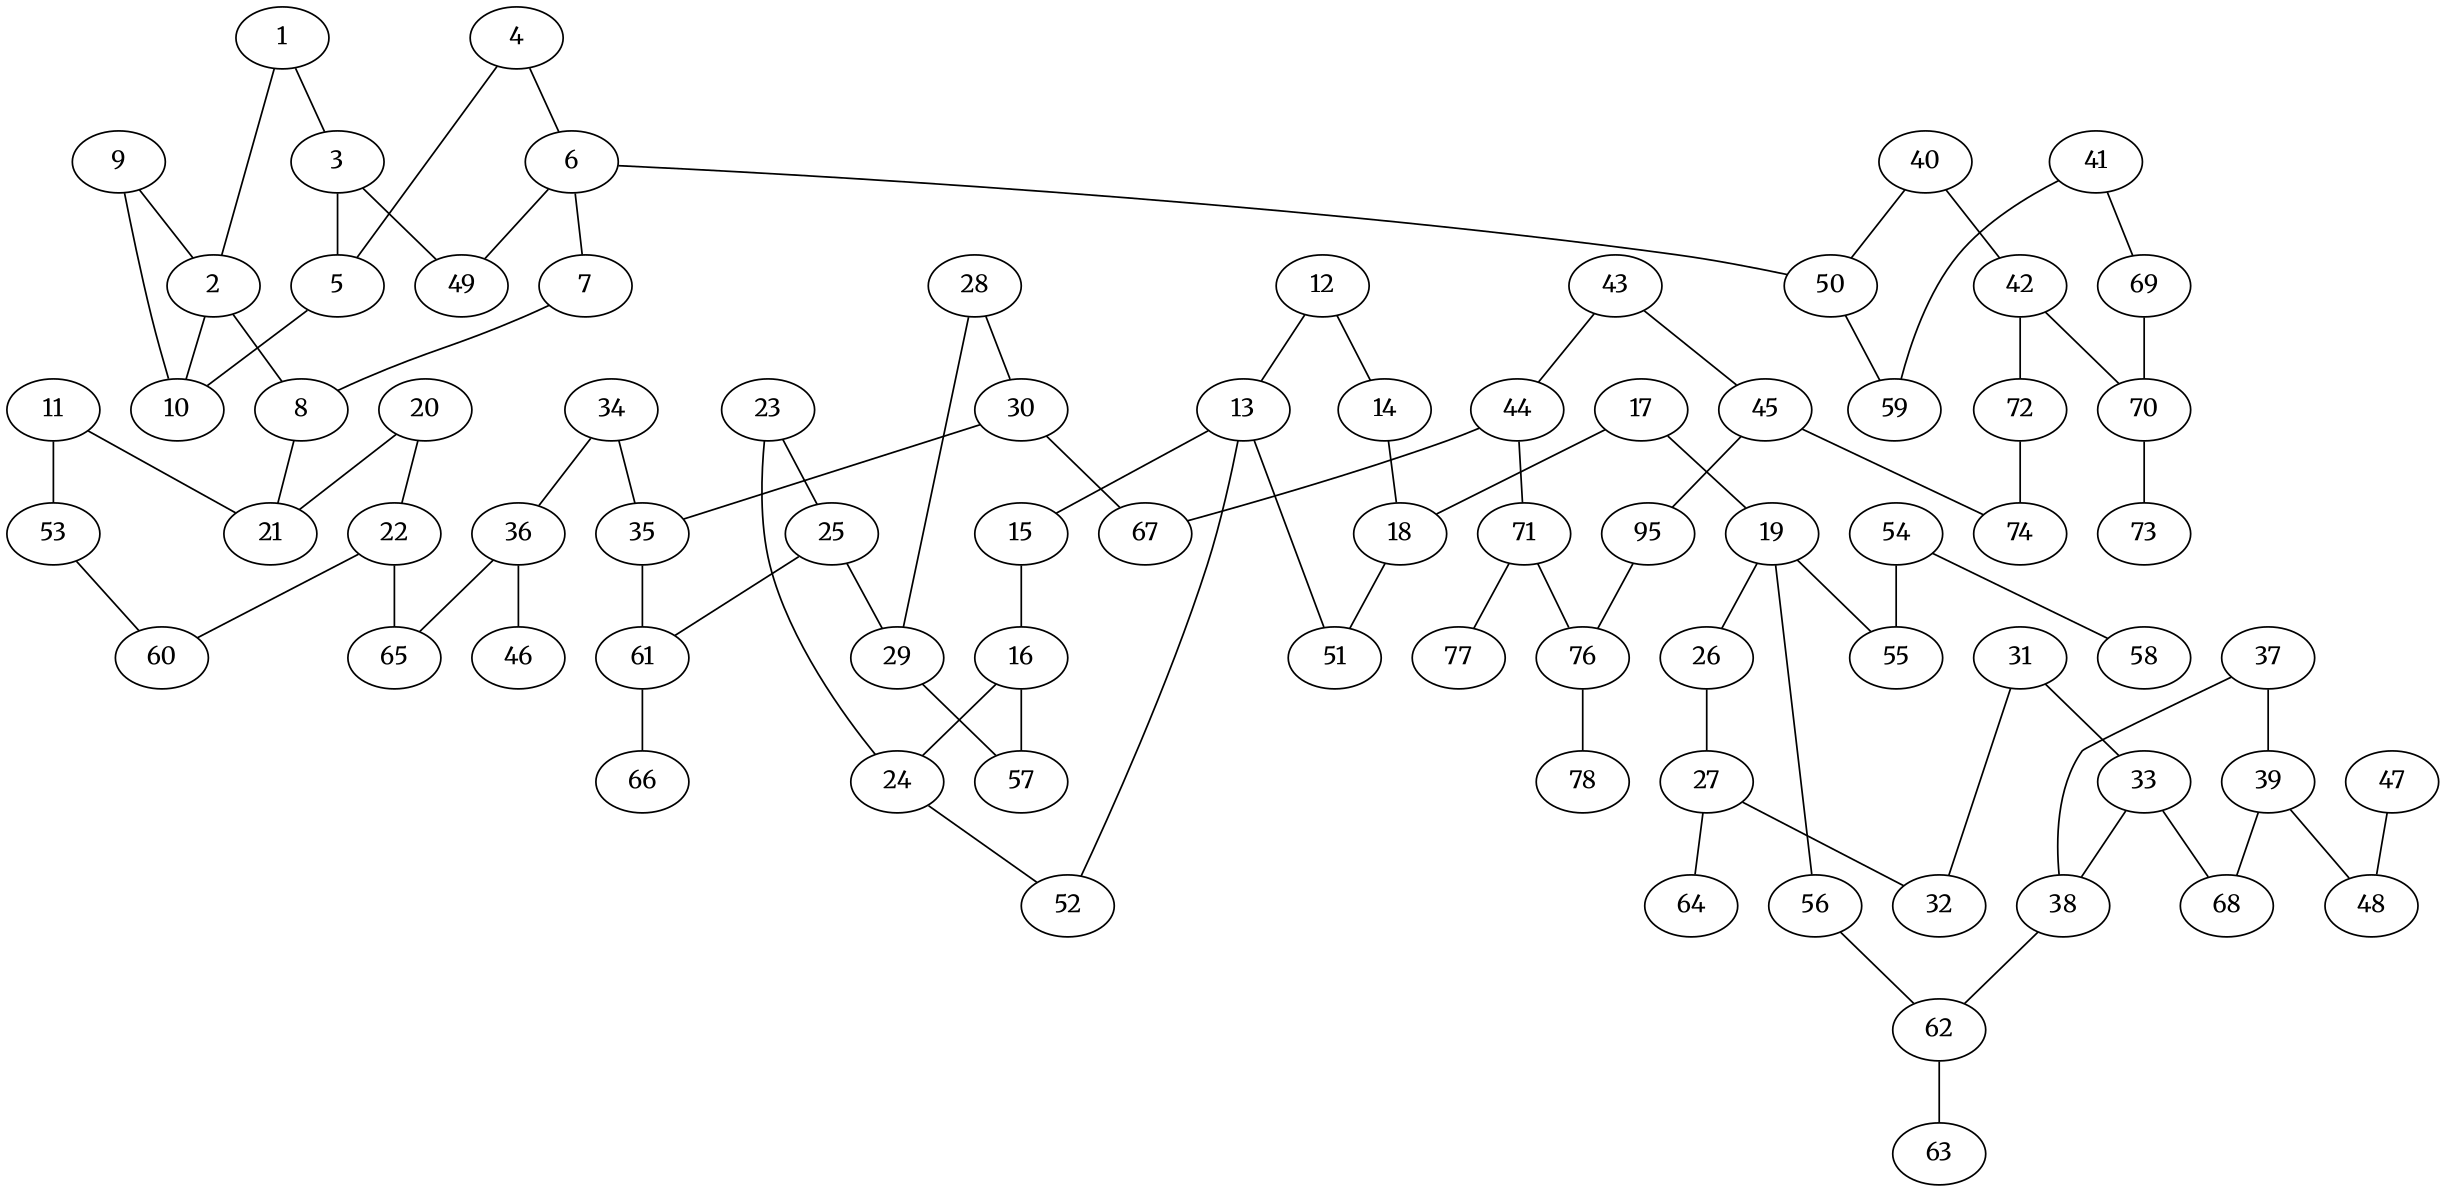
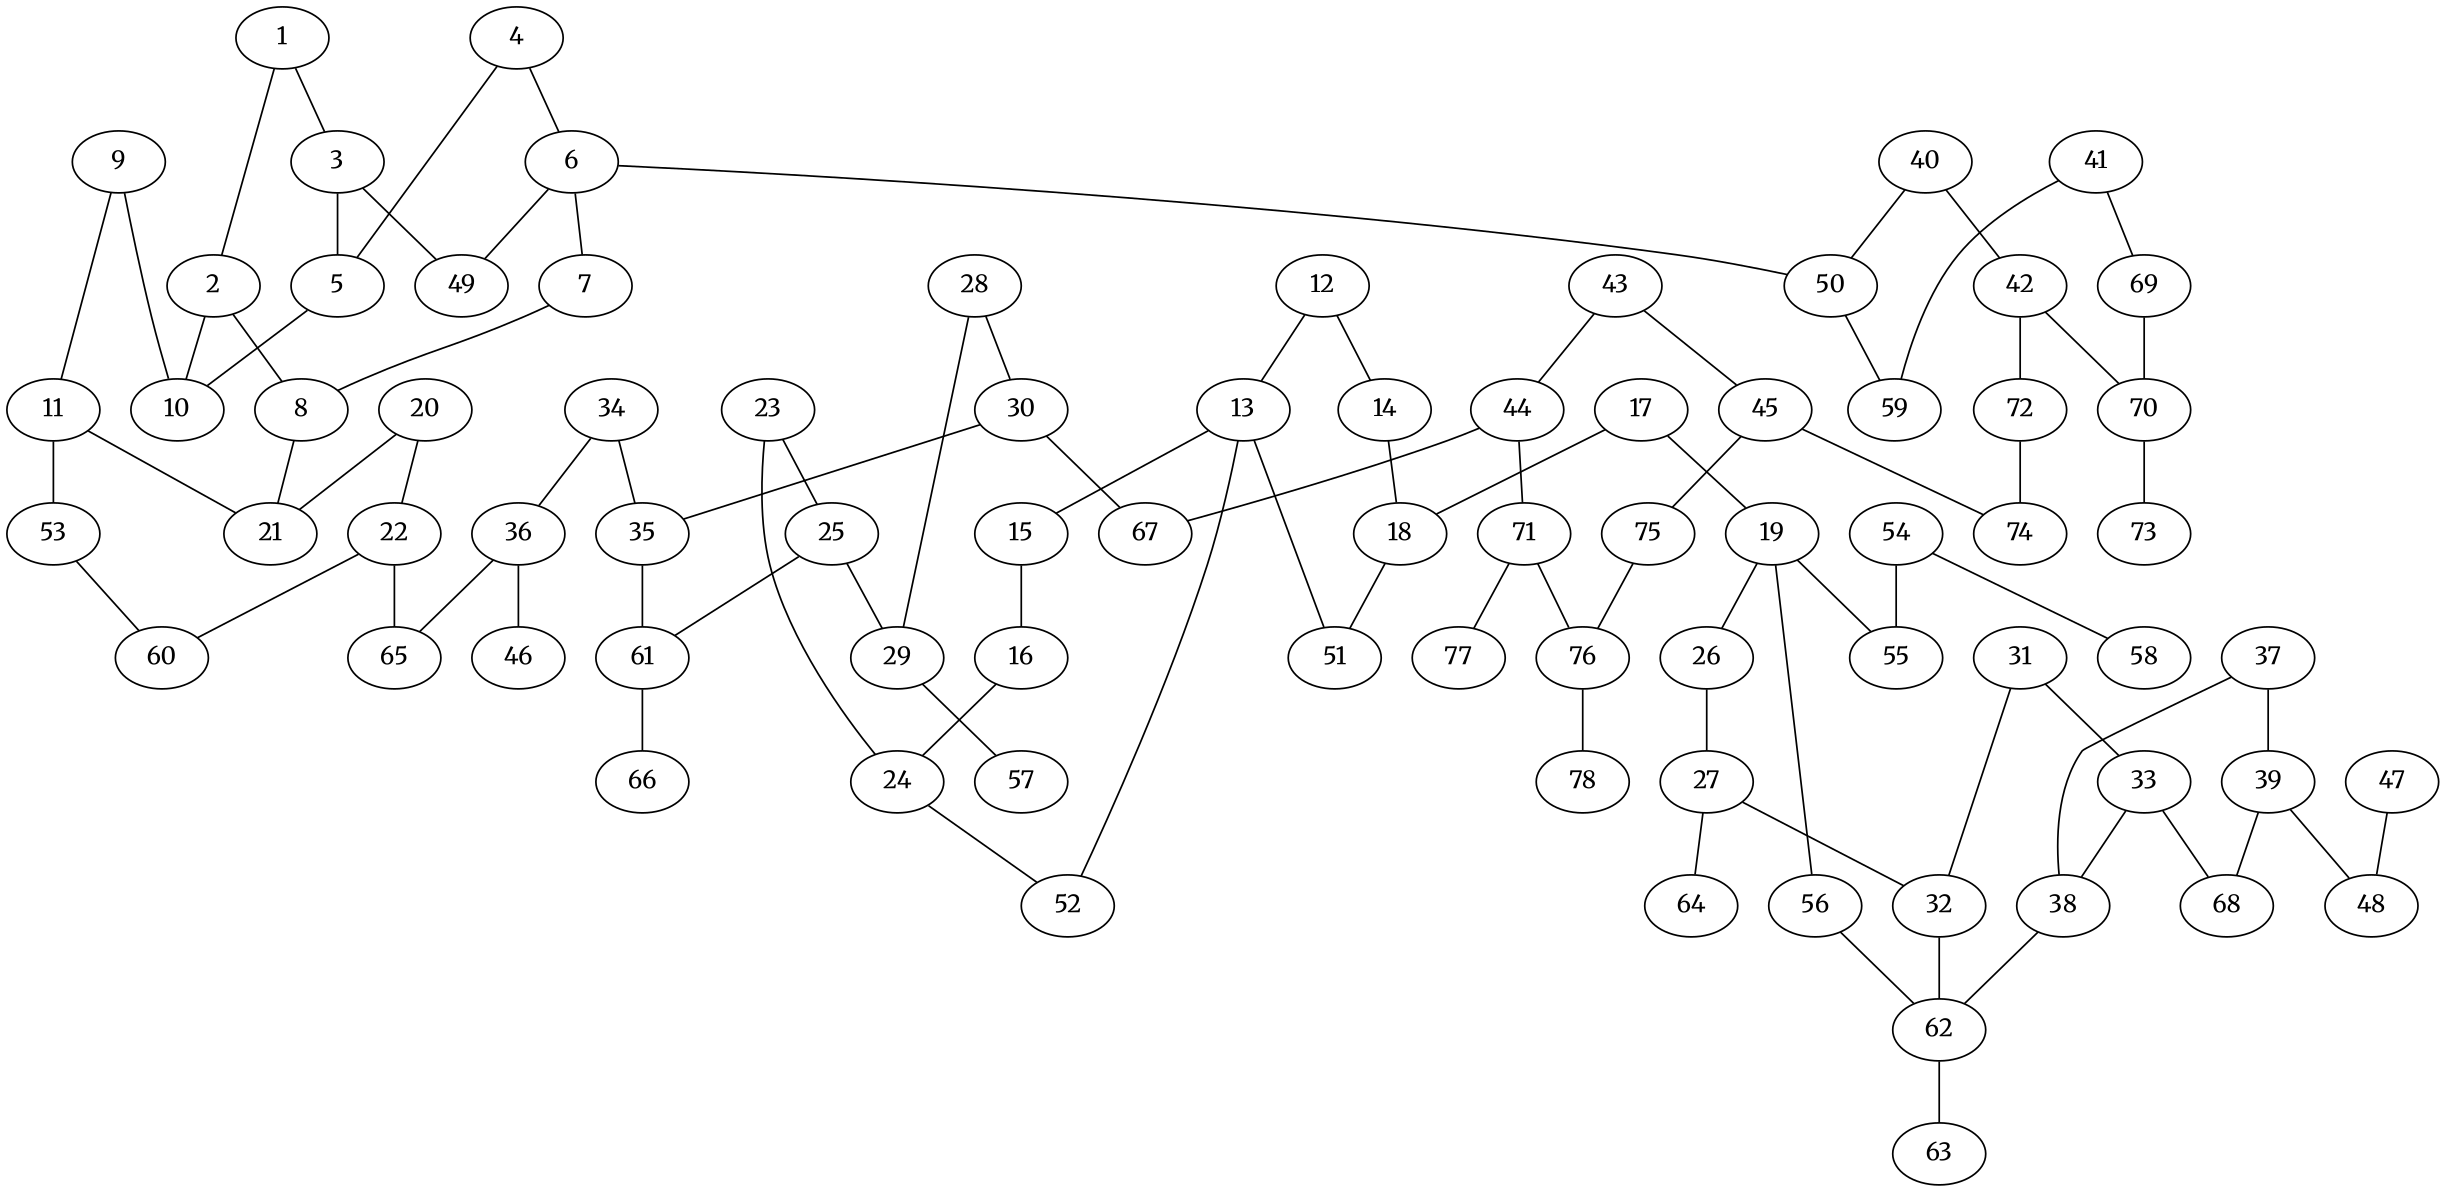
  graph {
    fontname=Merriweather
    node [fontname=Merriweather]
    edge [fontname=Merriweather]
    1
    2
    3
    8
    10
    5
    49
    21
    4
    6
    7
    50
    59
    9
    11
    53
    60
    12
    13
    14
    15
    51
    52
    18
    16
    54
    55
    58
    24
    57
    17
    19
    26
    56
    27
    62
    20
    22
    65
    23
    25
    29
    61
    66
    32
    64
    28
    30
    35
    67
    31
    33
    38
    68
    63
    34
    36
    46
    37
    39
    48
    40
    42
    41
    69
    70
    72
    73
    74
    43
    44
    45
    71
-   75 [label=95]
+   75
    76
    77
    47
    78
    1 -- 2
    1 -- 3
    2 -- 8
    2 -- 10
    3 -- 5
    3 -- 49
    8 -- 21
    5 -- 10
    4 -- 5
    4 -- 6
    6 -- 49
    6 -- 7
    6 -- 50
    7 -- 8
    50 -- 59
    9 -- 10
-   9 -- 2
+   9 -- 11
    11 -- 21
    11 -- 53
    53 -- 60
    12 -- 13
    12 -- 14
    13 -- 15
    13 -- 51
    13 -- 52
    14 -- 18
    15 -- 16
    18 -- 51
    16 -- 24
-   16 -- 57
    54 -- 55
    54 -- 58
    24 -- 52
    17 -- 18
    17 -- 19
    19 -- 55
    19 -- 26
    19 -- 56
    26 -- 27
    56 -- 62
    27 -- 32
    27 -- 64
    62 -- 63
    20 -- 21
    20 -- 22
    22 -- 60
    22 -- 65
    23 -- 24
    23 -- 25
    25 -- 29
    25 -- 61
    29 -- 57
    61 -- 66
+   32 -- 62
    28 -- 29
    28 -- 30
    30 -- 35
    30 -- 67
    35 -- 61
    31 -- 32
    31 -- 33
    33 -- 38
    33 -- 68
    38 -- 62
    34 -- 35
    34 -- 36
    36 -- 65
    36 -- 46
    37 -- 38
    37 -- 39
    39 -- 68
    39 -- 48
    40 -- 50
    40 -- 42
    42 -- 70
    42 -- 72
    41 -- 59
    41 -- 69
    69 -- 70
    70 -- 73
    72 -- 74
    43 -- 44
    43 -- 45
    44 -- 67
    44 -- 71
    45 -- 74
    45 -- 75
    71 -- 76
    71 -- 77
    75 -- 76
    76 -- 78
    47 -- 48
  }
